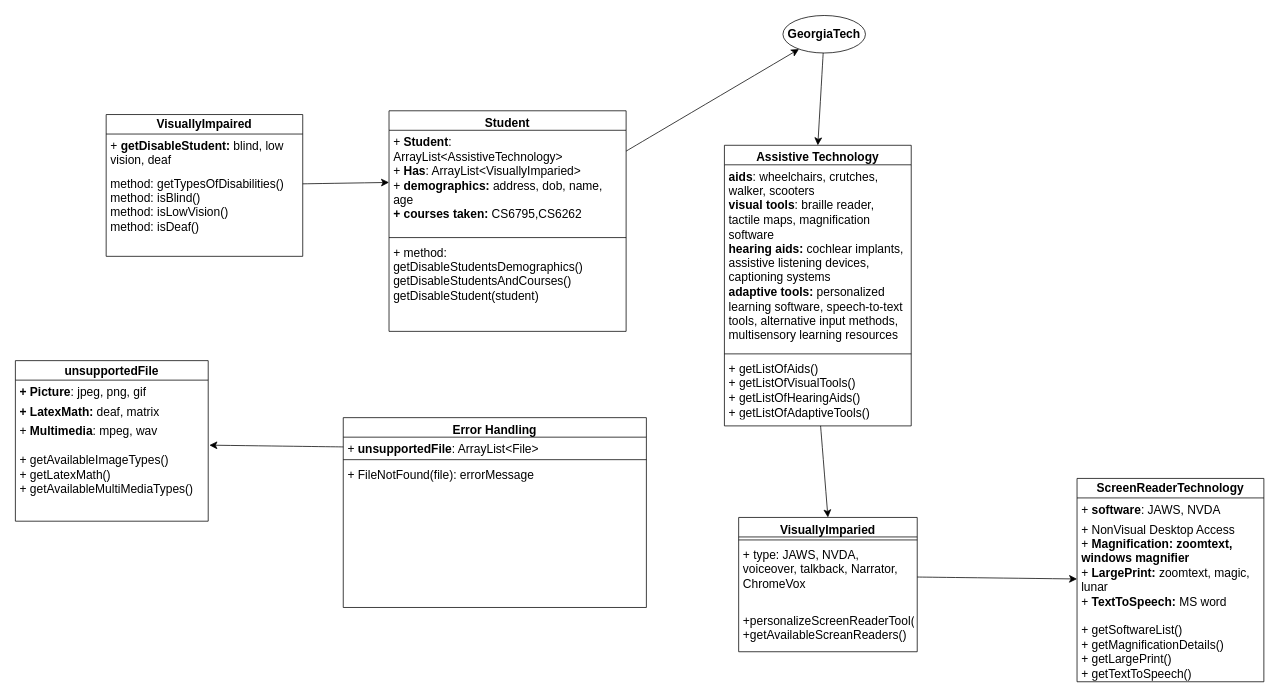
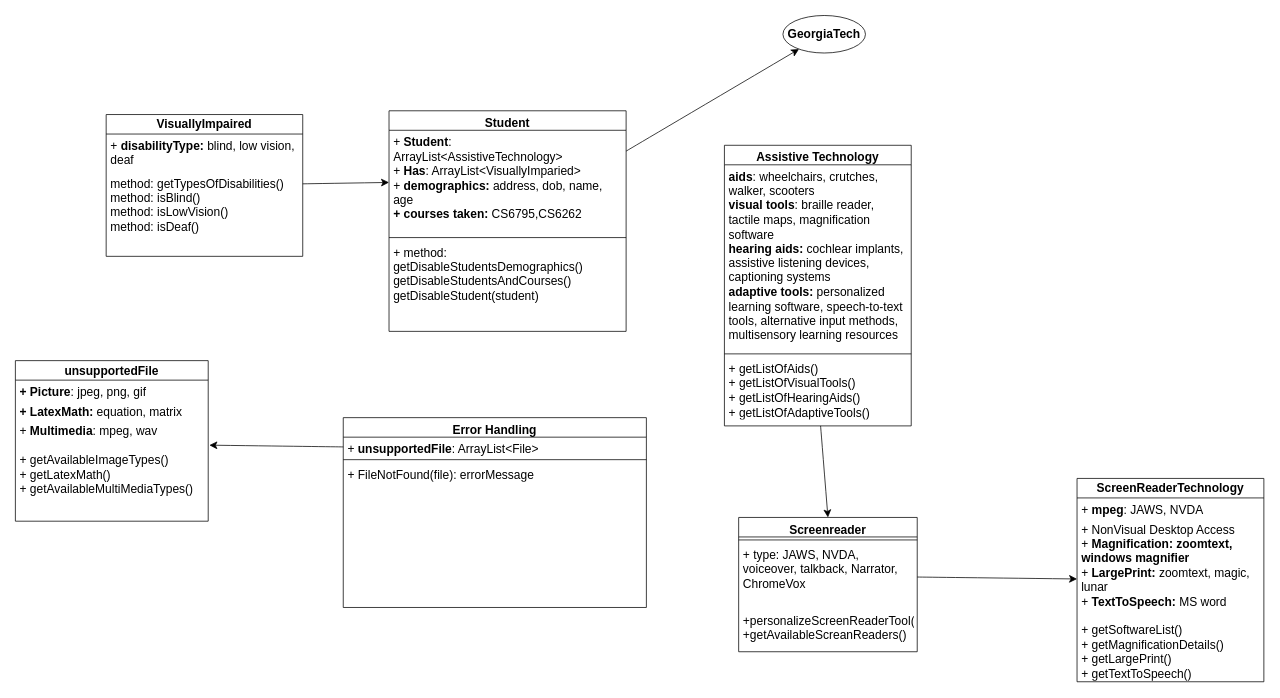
  <mxCell id="0" />
  <mxCell id="1" parent="0" />
  <mxCell id="2" value="Assistive Technology" style="swimlane;fontStyle=1;align=center;verticalAlign=top;childLayout=stackLayout;horizontal=1;startSize=26;horizontalStack=0;resizeParent=1;resizeParentMax=0;resizeLast=0;collapsible=1;marginBottom=0;whiteSpace=wrap;html=1;fontSize=16;" vertex="1" parent="1"><mxGeometry x="965" y="193" width="249" height="374" as="geometry" /></mxCell>
  <mxCell id="3" value="&lt;b&gt;aids&lt;/b&gt;: wheelchairs, crutches, walker, scooters&lt;br&gt;&lt;b&gt;visual tools&lt;/b&gt;: braille reader, tactile maps, magnification software&lt;br&gt;&lt;b&gt;hearing aids:&lt;/b&gt;&amp;nbsp;cochlear implants, assistive listening devices, captioning systems&lt;br&gt;&lt;b&gt;adaptive tools:&lt;/b&gt;&amp;nbsp;personalized learning software, speech-to-text tools, alternative input methods, multisensory learning resources" style="text;strokeColor=none;fillColor=none;align=left;verticalAlign=top;spacingLeft=4;spacingRight=4;overflow=hidden;rotatable=0;points=[[0,0.5],[1,0.5]];portConstraint=eastwest;whiteSpace=wrap;html=1;fontSize=16;" vertex="1" parent="2"><mxGeometry y="26" width="249" height="248" as="geometry" /></mxCell>
  <mxCell id="4" value="" style="line;strokeWidth=1;fillColor=none;align=left;verticalAlign=middle;spacingTop=-1;spacingLeft=3;spacingRight=3;rotatable=0;labelPosition=right;points=[];portConstraint=eastwest;strokeColor=inherit;fontSize=16;" vertex="1" parent="2"><mxGeometry y="274" width="249" height="8" as="geometry" /></mxCell>
  <mxCell id="5" value="+ getListOfAids()&lt;br&gt;+ getListOfVisualTools()&lt;br&gt;+ getListOfHearingAids()&lt;br&gt;+ getListOfAdaptiveTools()" style="text;strokeColor=none;fillColor=none;align=left;verticalAlign=top;spacingLeft=4;spacingRight=4;overflow=hidden;rotatable=0;points=[[0,0.5],[1,0.5]];portConstraint=eastwest;whiteSpace=wrap;html=1;fontSize=16;" vertex="1" parent="2"><mxGeometry y="282" width="249" height="92" as="geometry" /></mxCell>
  <mxCell id="6" value="Error Handling" style="swimlane;fontStyle=1;align=center;verticalAlign=top;childLayout=stackLayout;horizontal=1;startSize=26;horizontalStack=0;resizeParent=1;resizeParentMax=0;resizeLast=0;collapsible=1;marginBottom=0;whiteSpace=wrap;html=1;fontSize=16;" vertex="1" parent="1"><mxGeometry x="457" y="556" width="404" height="253" as="geometry" /></mxCell>
  <mxCell id="7" value="+ &lt;b&gt;unsupportedFile&lt;/b&gt;: ArrayList&amp;lt;File&amp;gt;" style="text;strokeColor=none;fillColor=none;align=left;verticalAlign=top;spacingLeft=4;spacingRight=4;overflow=hidden;rotatable=0;points=[[0,0.5],[1,0.5]];portConstraint=eastwest;whiteSpace=wrap;html=1;fontSize=16;" vertex="1" parent="6"><mxGeometry y="26" width="404" height="26" as="geometry" /></mxCell>
  <mxCell id="8" value="" style="line;strokeWidth=1;fillColor=none;align=left;verticalAlign=middle;spacingTop=-1;spacingLeft=3;spacingRight=3;rotatable=0;labelPosition=right;points=[];portConstraint=eastwest;strokeColor=inherit;fontSize=16;" vertex="1" parent="6"><mxGeometry y="52" width="404" height="8" as="geometry" /></mxCell>
  <mxCell id="9" value="+ FileNotFound(file): errorMessage" style="text;strokeColor=none;fillColor=none;align=left;verticalAlign=top;spacingLeft=4;spacingRight=4;overflow=hidden;rotatable=0;points=[[0,0.5],[1,0.5]];portConstraint=eastwest;whiteSpace=wrap;html=1;fontSize=16;" vertex="1" parent="6"><mxGeometry y="60" width="404" height="193" as="geometry" /></mxCell>
- <mxCell id="10" value="VisuallyImparied" style="swimlane;fontStyle=1;align=center;verticalAlign=top;childLayout=stackLayout;horizontal=1;startSize=26;horizontalStack=0;resizeParent=1;resizeParentMax=0;resizeLast=0;collapsible=1;marginBottom=0;whiteSpace=wrap;html=1;fontSize=16;" vertex="1" parent="1"><mxGeometry x="984" y="689" width="238" height="179" as="geometry" /></mxCell>
+ <mxCell id="10" value="Screenreader" style="swimlane;fontStyle=1;align=center;verticalAlign=top;childLayout=stackLayout;horizontal=1;startSize=26;horizontalStack=0;resizeParent=1;resizeParentMax=0;resizeLast=0;collapsible=1;marginBottom=0;whiteSpace=wrap;html=1;fontSize=16;" vertex="1" parent="1"><mxGeometry x="984" y="689" width="238" height="179" as="geometry" /></mxCell>
  <mxCell id="11" value="" style="line;strokeWidth=1;fillColor=none;align=left;verticalAlign=middle;spacingTop=-1;spacingLeft=3;spacingRight=3;rotatable=0;labelPosition=right;points=[];portConstraint=eastwest;strokeColor=inherit;fontSize=16;" vertex="1" parent="10"><mxGeometry y="26" width="238" height="8" as="geometry" /></mxCell>
  <mxCell id="12" value="+ type: JAWS, NVDA, voiceover, talkback, Narrator, ChromeVox" style="text;strokeColor=none;fillColor=none;align=left;verticalAlign=top;spacingLeft=4;spacingRight=4;overflow=hidden;rotatable=0;points=[[0,0.5],[1,0.5]];portConstraint=eastwest;whiteSpace=wrap;html=1;fontSize=16;" vertex="1" parent="10"><mxGeometry y="34" width="238" height="88" as="geometry" /></mxCell>
  <mxCell id="13" value="+personalizeScreenReaderTool()&lt;br&gt;+getAvailableScreanReaders()" style="text;strokeColor=none;fillColor=none;align=left;verticalAlign=top;spacingLeft=4;spacingRight=4;overflow=hidden;rotatable=0;points=[[0,0.5],[1,0.5]];portConstraint=eastwest;whiteSpace=wrap;html=1;fontSize=16;" vertex="1" parent="10"><mxGeometry y="122" width="238" height="57" as="geometry" /></mxCell>
  <mxCell id="14" style="edgeStyle=none;curved=1;rounded=0;orthogonalLoop=1;jettySize=auto;html=1;entryX=0.5;entryY=0;entryDx=0;entryDy=0;fontSize=12;startSize=8;endSize=8;" edge="1" parent="1" source="5" target="10"><mxGeometry relative="1" as="geometry" /></mxCell>
  <mxCell id="15" style="edgeStyle=none;curved=1;rounded=0;orthogonalLoop=1;jettySize=auto;html=1;entryX=0;entryY=0.5;entryDx=0;entryDy=0;fontSize=12;startSize=8;endSize=8;" edge="1" parent="1" source="16" target="32"><mxGeometry relative="1" as="geometry" /></mxCell>
  <mxCell id="16" value="&lt;b&gt;VisuallyImpaired&lt;/b&gt;" style="swimlane;fontStyle=0;childLayout=stackLayout;horizontal=1;startSize=26;fillColor=none;horizontalStack=0;resizeParent=1;resizeParentMax=0;resizeLast=0;collapsible=1;marginBottom=0;whiteSpace=wrap;html=1;fontSize=16;" vertex="1" parent="1"><mxGeometry x="141" y="152" width="262" height="189" as="geometry" /></mxCell>
- <mxCell id="17" value="+ &lt;b&gt;getDisableStudent:&lt;/b&gt; blind, low vision, deaf" style="text;strokeColor=none;fillColor=none;align=left;verticalAlign=top;spacingLeft=4;spacingRight=4;overflow=hidden;rotatable=0;points=[[0,0.5],[1,0.5]];portConstraint=eastwest;whiteSpace=wrap;html=1;fontSize=16;" vertex="1" parent="16"><mxGeometry y="26" width="262" height="50" as="geometry" /></mxCell>
+ <mxCell id="17" value="+ &lt;b&gt;disabilityType:&lt;/b&gt; blind, low vision, deaf" style="text;strokeColor=none;fillColor=none;align=left;verticalAlign=top;spacingLeft=4;spacingRight=4;overflow=hidden;rotatable=0;points=[[0,0.5],[1,0.5]];portConstraint=eastwest;whiteSpace=wrap;html=1;fontSize=16;" vertex="1" parent="16"><mxGeometry y="26" width="262" height="50" as="geometry" /></mxCell>
  <mxCell id="18" value="method: getTypesOfDisabilities()&lt;br&gt;method: isBlind()&lt;br&gt;method: isLowVision()&lt;br&gt;method: isDeaf()" style="text;strokeColor=none;fillColor=none;align=left;verticalAlign=top;spacingLeft=4;spacingRight=4;overflow=hidden;rotatable=0;points=[[0,0.5],[1,0.5]];portConstraint=eastwest;whiteSpace=wrap;html=1;fontSize=16;" vertex="1" parent="16"><mxGeometry y="76" width="262" height="113" as="geometry" /></mxCell>
  <mxCell id="19" value="&lt;b&gt;unsupportedFile&lt;/b&gt;" style="swimlane;fontStyle=0;childLayout=stackLayout;horizontal=1;startSize=26;fillColor=none;horizontalStack=0;resizeParent=1;resizeParentMax=0;resizeLast=0;collapsible=1;marginBottom=0;whiteSpace=wrap;html=1;fontSize=16;" vertex="1" parent="1"><mxGeometry x="20" y="480" width="257" height="214" as="geometry" /></mxCell>
  <mxCell id="20" value="&lt;b&gt;+ Picture&lt;/b&gt;: jpeg, png, gif" style="text;strokeColor=none;fillColor=none;align=left;verticalAlign=top;spacingLeft=4;spacingRight=4;overflow=hidden;rotatable=0;points=[[0,0.5],[1,0.5]];portConstraint=eastwest;whiteSpace=wrap;html=1;fontSize=16;" vertex="1" parent="19"><mxGeometry y="26" width="257" height="26" as="geometry" /></mxCell>
- <mxCell id="21" value="&lt;b&gt;+ LatexMath:&amp;nbsp;&lt;/b&gt;deaf, matrix" style="text;strokeColor=none;fillColor=none;align=left;verticalAlign=top;spacingLeft=4;spacingRight=4;overflow=hidden;rotatable=0;points=[[0,0.5],[1,0.5]];portConstraint=eastwest;whiteSpace=wrap;html=1;fontSize=16;" vertex="1" parent="19"><mxGeometry y="52" width="257" height="26" as="geometry" /></mxCell>
+ <mxCell id="21" value="&lt;b&gt;+ LatexMath:&amp;nbsp;&lt;/b&gt;equation, matrix" style="text;strokeColor=none;fillColor=none;align=left;verticalAlign=top;spacingLeft=4;spacingRight=4;overflow=hidden;rotatable=0;points=[[0,0.5],[1,0.5]];portConstraint=eastwest;whiteSpace=wrap;html=1;fontSize=16;" vertex="1" parent="19"><mxGeometry y="52" width="257" height="26" as="geometry" /></mxCell>
  <mxCell id="22" value="+ &lt;b&gt;Multimedia&lt;/b&gt;: mpeg, wav&lt;br&gt;&lt;br&gt;+ getAvailableImageTypes()&lt;br&gt;+ getLatexMath()&lt;br&gt;+ getAvailableMultiMediaTypes()" style="text;strokeColor=none;fillColor=none;align=left;verticalAlign=top;spacingLeft=4;spacingRight=4;overflow=hidden;rotatable=0;points=[[0,0.5],[1,0.5]];portConstraint=eastwest;whiteSpace=wrap;html=1;fontSize=16;" vertex="1" parent="19"><mxGeometry y="78" width="257" height="136" as="geometry" /></mxCell>
  <mxCell id="23" style="edgeStyle=none;curved=1;rounded=0;orthogonalLoop=1;jettySize=auto;html=1;exitX=0;exitY=0.5;exitDx=0;exitDy=0;entryX=1.006;entryY=0.255;entryDx=0;entryDy=0;fontSize=12;startSize=8;endSize=8;entryPerimeter=0;" edge="1" parent="1" source="7" target="22"><mxGeometry relative="1" as="geometry" /></mxCell>
  <mxCell id="24" value="&lt;b&gt;ScreenReaderTechnology&lt;/b&gt;" style="swimlane;fontStyle=0;childLayout=stackLayout;horizontal=1;startSize=26;fillColor=none;horizontalStack=0;resizeParent=1;resizeParentMax=0;resizeLast=0;collapsible=1;marginBottom=0;whiteSpace=wrap;html=1;fontSize=16;" vertex="1" parent="1"><mxGeometry x="1435" y="637" width="249" height="271" as="geometry" /></mxCell>
- <mxCell id="25" value="+ &lt;b&gt;software&lt;/b&gt;: JAWS, NVDA" style="text;strokeColor=none;fillColor=none;align=left;verticalAlign=top;spacingLeft=4;spacingRight=4;overflow=hidden;rotatable=0;points=[[0,0.5],[1,0.5]];portConstraint=eastwest;whiteSpace=wrap;html=1;fontSize=16;" vertex="1" parent="24"><mxGeometry y="26" width="249" height="26" as="geometry" /></mxCell>
+ <mxCell id="25" value="+ &lt;b&gt;mpeg&lt;/b&gt;: JAWS, NVDA" style="text;strokeColor=none;fillColor=none;align=left;verticalAlign=top;spacingLeft=4;spacingRight=4;overflow=hidden;rotatable=0;points=[[0,0.5],[1,0.5]];portConstraint=eastwest;whiteSpace=wrap;html=1;fontSize=16;" vertex="1" parent="24"><mxGeometry y="26" width="249" height="26" as="geometry" /></mxCell>
  <mxCell id="26" value="+ NonVisual Desktop Access&lt;br&gt;+ &lt;b&gt;Magnification: zoomtext, windows magnifier&lt;/b&gt;&lt;br&gt;+ &lt;b&gt;LargePrint: &lt;/b&gt;zoomtext, magic, lunar&lt;br&gt;+ &lt;b&gt;TextToSpeech: &lt;/b&gt;MS word&lt;br&gt;&lt;br&gt;+ getSoftwareList()&lt;br&gt;+ getMagnificationDetails()&lt;br&gt;+ getLargePrint()&lt;br&gt;+ getTextToSpeech()" style="text;strokeColor=none;fillColor=none;align=left;verticalAlign=top;spacingLeft=4;spacingRight=4;overflow=hidden;rotatable=0;points=[[0,0.5],[1,0.5]];portConstraint=eastwest;whiteSpace=wrap;html=1;fontSize=16;" vertex="1" parent="24"><mxGeometry y="52" width="249" height="219" as="geometry" /></mxCell>
  <mxCell id="27" style="edgeStyle=none;curved=1;rounded=0;orthogonalLoop=1;jettySize=auto;html=1;fontSize=12;startSize=8;endSize=8;" edge="1" parent="1" source="12" target="24"><mxGeometry relative="1" as="geometry" /></mxCell>
- <mxCell id="28" style="edgeStyle=none;curved=1;rounded=0;orthogonalLoop=1;jettySize=auto;html=1;entryX=0.5;entryY=0;entryDx=0;entryDy=0;fontSize=12;startSize=8;endSize=8;" edge="1" parent="1" source="29" target="2"><mxGeometry relative="1" as="geometry" /></mxCell>
  <mxCell id="29" value="&lt;b&gt;GeorgiaTech&lt;/b&gt;" style="ellipse;html=1;whiteSpace=wrap;fontSize=16;" vertex="1" parent="1"><mxGeometry x="1043" y="20" width="110" height="50" as="geometry" /></mxCell>
  <mxCell id="30" style="edgeStyle=none;curved=1;rounded=0;orthogonalLoop=1;jettySize=auto;html=1;fontSize=12;startSize=8;endSize=8;" edge="1" parent="1" source="31" target="29"><mxGeometry relative="1" as="geometry" /></mxCell>
  <mxCell id="31" value="Student" style="swimlane;fontStyle=1;align=center;verticalAlign=top;childLayout=stackLayout;horizontal=1;startSize=26;horizontalStack=0;resizeParent=1;resizeParentMax=0;resizeLast=0;collapsible=1;marginBottom=0;whiteSpace=wrap;html=1;fontSize=16;" vertex="1" parent="1"><mxGeometry x="518" y="147" width="316" height="294" as="geometry" /></mxCell>
  <mxCell id="32" value="+ &lt;b&gt;Student&lt;/b&gt;: ArrayList&amp;lt;AssistiveTechnology&amp;gt;&lt;br&gt;+ &lt;b&gt;Has&lt;/b&gt;: ArrayList&amp;lt;VisuallyImparied&amp;gt;&lt;br&gt;+ &lt;b&gt;demographics: &lt;/b&gt;address, dob, name, age&lt;br&gt;&lt;b&gt;+ courses taken: &lt;/b&gt;CS6795,CS6262" style="text;strokeColor=none;fillColor=none;align=left;verticalAlign=top;spacingLeft=4;spacingRight=4;overflow=hidden;rotatable=0;points=[[0,0.5],[1,0.5]];portConstraint=eastwest;whiteSpace=wrap;html=1;fontSize=16;" vertex="1" parent="31"><mxGeometry y="26" width="316" height="139" as="geometry" /></mxCell>
  <mxCell id="33" value="" style="line;strokeWidth=1;fillColor=none;align=left;verticalAlign=middle;spacingTop=-1;spacingLeft=3;spacingRight=3;rotatable=0;labelPosition=right;points=[];portConstraint=eastwest;strokeColor=inherit;fontSize=16;" vertex="1" parent="31"><mxGeometry y="165" width="316" height="8" as="geometry" /></mxCell>
  <mxCell id="34" value="+ method: getDisableStudentsDemographics()&lt;br&gt;getDisableStudentsAndCourses()&lt;br&gt;getDisableStudent(student)" style="text;strokeColor=none;fillColor=none;align=left;verticalAlign=top;spacingLeft=4;spacingRight=4;overflow=hidden;rotatable=0;points=[[0,0.5],[1,0.5]];portConstraint=eastwest;whiteSpace=wrap;html=1;fontSize=16;" vertex="1" parent="31"><mxGeometry y="173" width="316" height="121" as="geometry" /></mxCell>
